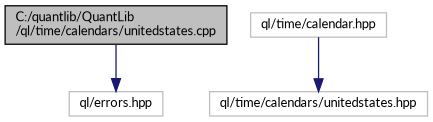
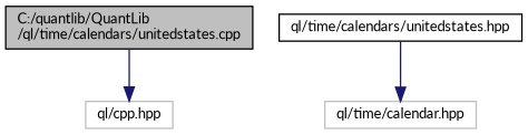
  digraph {
    fontname=Lato
    node [color=black fillcolor=white fontname=Lato fontsize=10 shape=record style=filled]
    edge [color=midnightblue fontname=Lato fontsize=10 labelfontname=Helvetica labelfontsize=10 style=solid]
    n1 [fillcolor=grey75 fontcolor=black height=0.2 label="C:/quantlib/QuantLib\l/ql/time/calendars/unitedstates.cpp" width=0.4]
-   n2 [color=grey75 height=0.2 label="ql/errors.hpp" width=0.4]
-   n3 [color=grey75 height=0.2 label="ql/time/calendars/unitedstates.hpp" width=0.4]
+   n2 [color=grey75 height=0.2 label="ql/cpp.hpp" width=0.4]
+   n3 [height=0.2 label="ql/time/calendars/unitedstates.hpp" width=0.4]
    n4 [color=grey75 height=0.2 label="ql/time/calendar.hpp" width=0.4]
    n1 -> n2
-   n4 -> n3
+   n3 -> n4
  }
